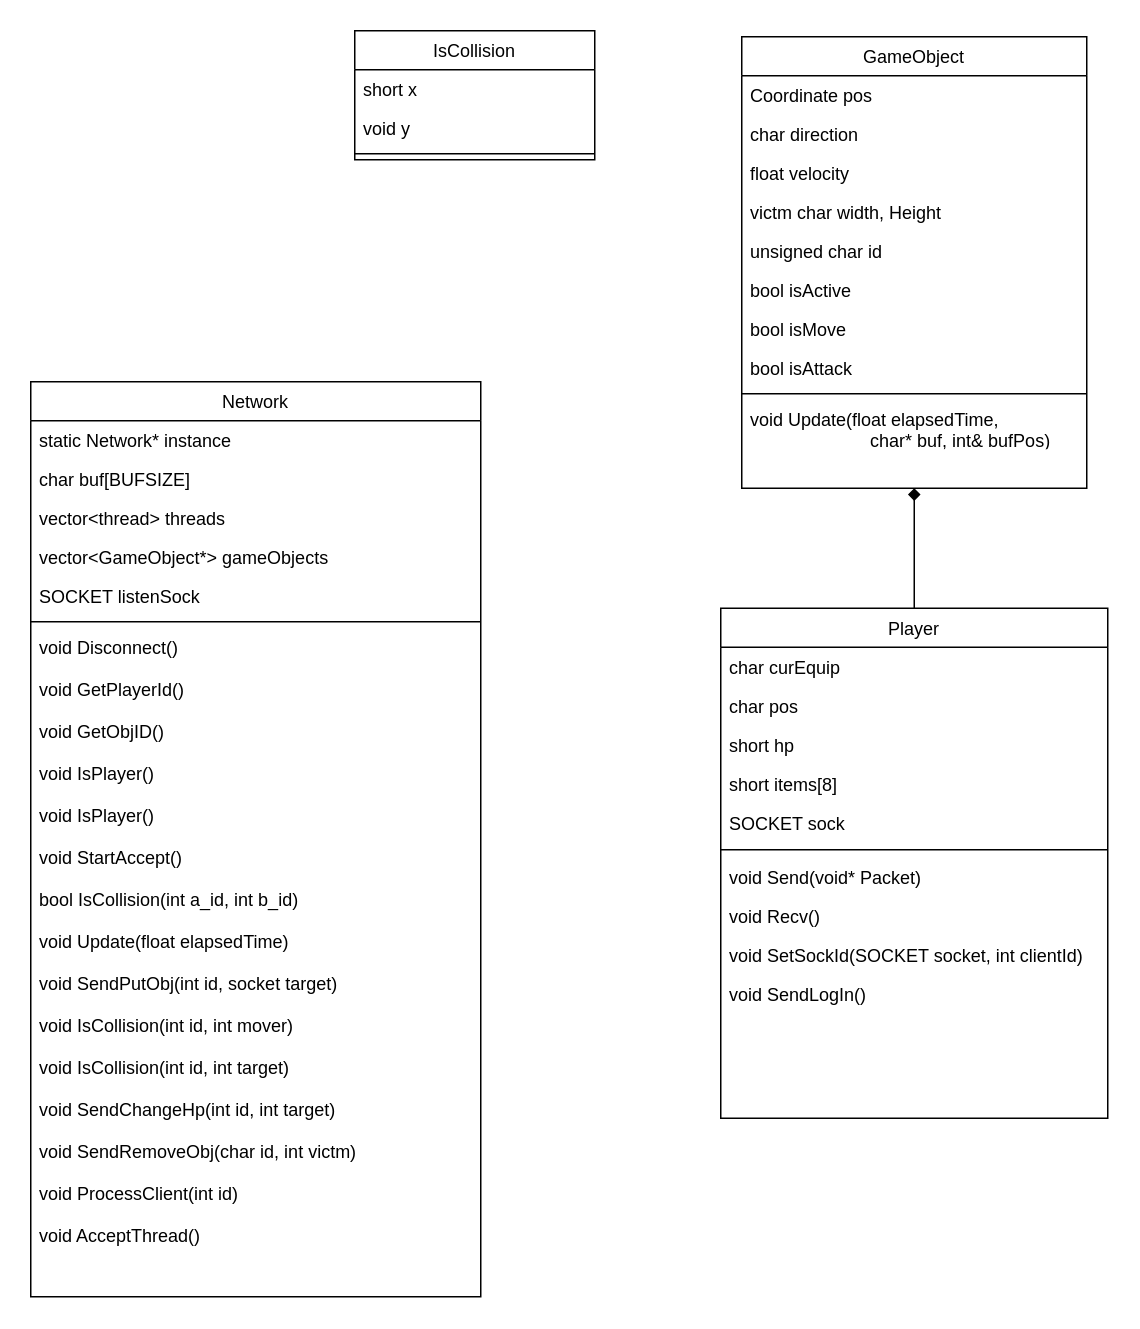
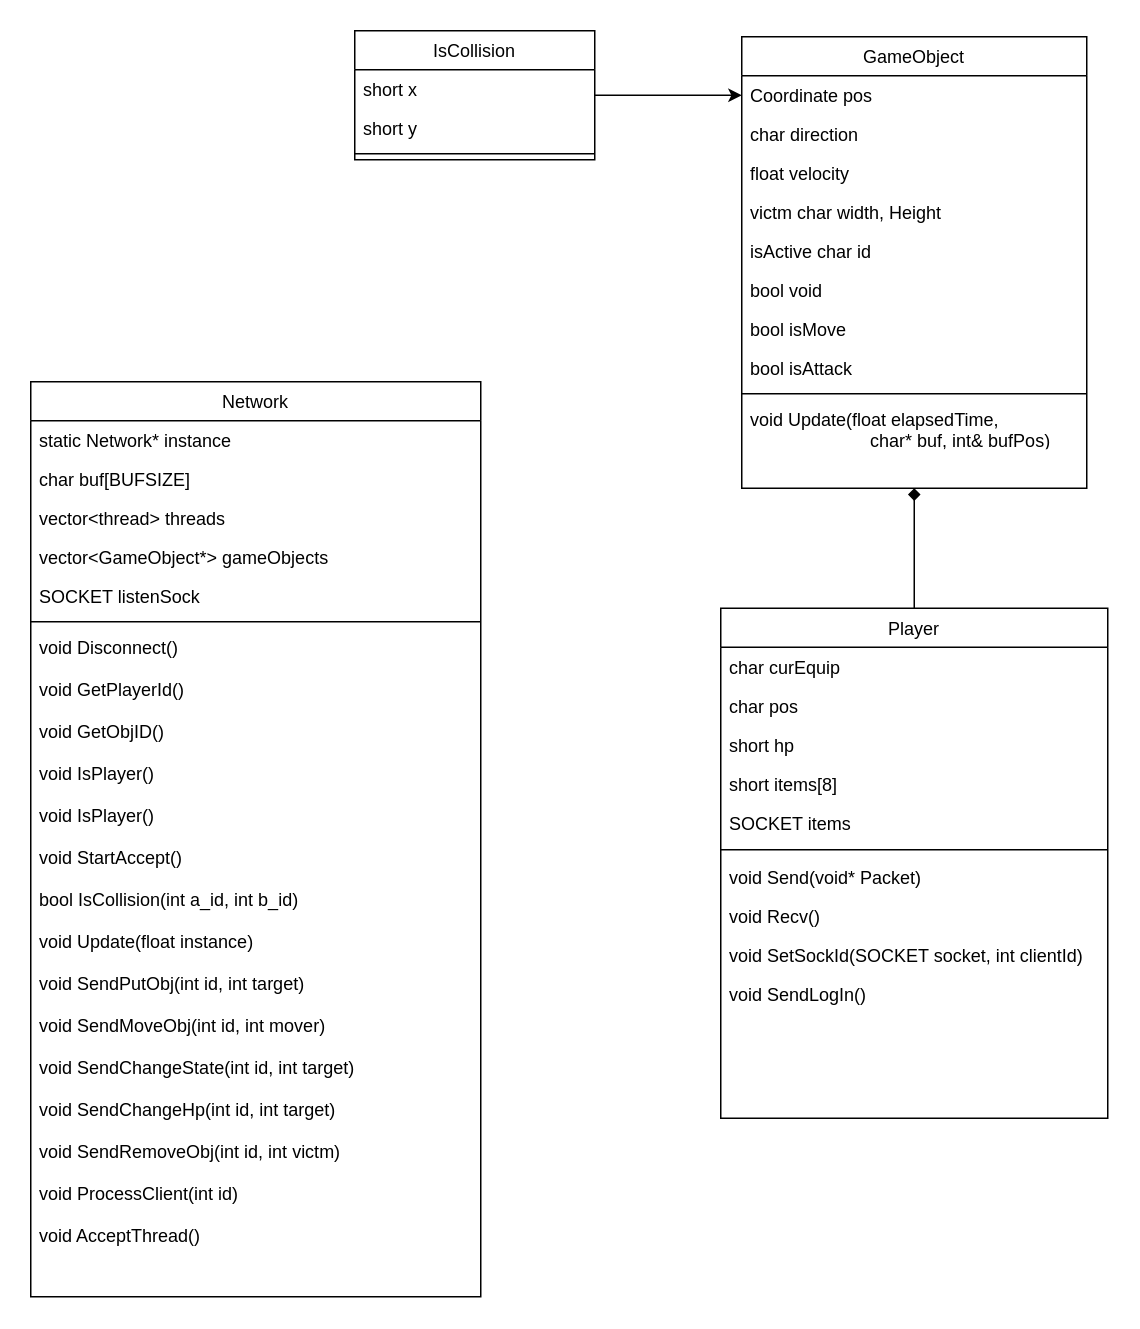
  <mxCell id="0" />
  <mxCell id="1" parent="0" />
  <mxCell id="2" style="edgeStyle=orthogonalEdgeStyle;rounded=0;orthogonalLoop=1;jettySize=auto;html=1;entryX=0.5;entryY=1;entryDx=0;entryDy=0;endArrow=diamond;" parent="1" source="3" target="19" edge="1"><mxGeometry relative="1" as="geometry" /></mxCell>
  <mxCell id="3" value="Player" style="swimlane;fontStyle=0;align=center;verticalAlign=top;childLayout=stackLayout;horizontal=1;startSize=26;horizontalStack=0;resizeParent=1;resizeLast=0;collapsible=1;marginBottom=0;rounded=0;shadow=0;strokeWidth=1;" parent="1" vertex="1"><mxGeometry x="480" y="405" width="258" height="340" as="geometry"><mxRectangle x="130" y="380" width="160" height="26" as="alternateBounds" /></mxGeometry></mxCell>
  <mxCell id="4" value="char curEquip" style="text;align=left;verticalAlign=top;spacingLeft=4;spacingRight=4;overflow=hidden;rotatable=0;points=[[0,0.5],[1,0.5]];portConstraint=eastwest;rounded=0;shadow=0;html=0;" parent="3" vertex="1"><mxGeometry y="26" width="258" height="26" as="geometry" /></mxCell>
  <mxCell id="5" value="char pos" style="text;align=left;verticalAlign=top;spacingLeft=4;spacingRight=4;overflow=hidden;rotatable=0;points=[[0,0.5],[1,0.5]];portConstraint=eastwest;rounded=0;shadow=0;html=0;" parent="3" vertex="1"><mxGeometry y="52" width="258" height="26" as="geometry" /></mxCell>
  <mxCell id="6" value="short hp" style="text;align=left;verticalAlign=top;spacingLeft=4;spacingRight=4;overflow=hidden;rotatable=0;points=[[0,0.5],[1,0.5]];portConstraint=eastwest;rounded=0;shadow=0;html=0;" parent="3" vertex="1"><mxGeometry y="78" width="258" height="26" as="geometry" /></mxCell>
  <mxCell id="7" value="short items[8]" style="text;align=left;verticalAlign=top;spacingLeft=4;spacingRight=4;overflow=hidden;rotatable=0;points=[[0,0.5],[1,0.5]];portConstraint=eastwest;rounded=0;shadow=0;html=0;" parent="3" vertex="1"><mxGeometry y="104" width="258" height="26" as="geometry" /></mxCell>
- <mxCell id="8" value="SOCKET sock" style="text;align=left;verticalAlign=top;spacingLeft=4;spacingRight=4;overflow=hidden;rotatable=0;points=[[0,0.5],[1,0.5]];portConstraint=eastwest;rounded=0;shadow=0;html=0;" vertex="1" parent="3"><mxGeometry y="130" width="258" height="26" as="geometry" /></mxCell>
+ <mxCell id="8" value="SOCKET items" style="text;align=left;verticalAlign=top;spacingLeft=4;spacingRight=4;overflow=hidden;rotatable=0;points=[[0,0.5],[1,0.5]];portConstraint=eastwest;rounded=0;shadow=0;html=0;" vertex="1" parent="3"><mxGeometry y="130" width="258" height="26" as="geometry" /></mxCell>
  <mxCell id="9" value="" style="line;html=1;strokeWidth=1;align=left;verticalAlign=middle;spacingTop=-1;spacingLeft=3;spacingRight=3;rotatable=0;labelPosition=right;points=[];portConstraint=eastwest;" parent="3" vertex="1"><mxGeometry y="156" width="258" height="10" as="geometry" /></mxCell>
  <mxCell id="10" value="void Send(void* Packet)" style="text;align=left;verticalAlign=top;spacingLeft=4;spacingRight=4;overflow=hidden;rotatable=0;points=[[0,0.5],[1,0.5]];portConstraint=eastwest;rounded=0;shadow=0;html=0;" vertex="1" parent="3"><mxGeometry y="166" width="258" height="26" as="geometry" /></mxCell>
  <mxCell id="11" value="void Recv()" style="text;align=left;verticalAlign=top;spacingLeft=4;spacingRight=4;overflow=hidden;rotatable=0;points=[[0,0.5],[1,0.5]];portConstraint=eastwest;rounded=0;shadow=0;html=0;" vertex="1" parent="3"><mxGeometry y="192" width="258" height="26" as="geometry" /></mxCell>
  <mxCell id="12" value="void SetSockId(SOCKET socket, int clientId)" style="text;align=left;verticalAlign=top;spacingLeft=4;spacingRight=4;overflow=hidden;rotatable=0;points=[[0,0.5],[1,0.5]];portConstraint=eastwest;rounded=0;shadow=0;html=0;" vertex="1" parent="3"><mxGeometry y="218" width="258" height="26" as="geometry" /></mxCell>
  <mxCell id="13" value="void SendLogIn()" style="text;align=left;verticalAlign=top;spacingLeft=4;spacingRight=4;overflow=hidden;rotatable=0;points=[[0,0.5],[1,0.5]];portConstraint=eastwest;rounded=0;shadow=0;html=0;" vertex="1" parent="3"><mxGeometry y="244" width="258" height="26" as="geometry" /></mxCell>
+ <mxCell id="14" style="edgeStyle=orthogonalEdgeStyle;rounded=0;orthogonalLoop=1;jettySize=auto;html=1;entryX=0;entryY=0.5;entryDx=0;entryDy=0;" parent="1" source="15" target="20" edge="1"><mxGeometry relative="1" as="geometry" /></mxCell>
  <mxCell id="15" value="IsCollision" style="swimlane;fontStyle=0;align=center;verticalAlign=top;childLayout=stackLayout;horizontal=1;startSize=26;horizontalStack=0;resizeParent=1;resizeLast=0;collapsible=1;marginBottom=0;rounded=0;shadow=0;strokeWidth=1;" parent="1" vertex="1"><mxGeometry x="236" y="20" width="160" height="86" as="geometry"><mxRectangle x="550" y="140" width="160" height="26" as="alternateBounds" /></mxGeometry></mxCell>
  <mxCell id="16" value="short x" style="text;align=left;verticalAlign=top;spacingLeft=4;spacingRight=4;overflow=hidden;rotatable=0;points=[[0,0.5],[1,0.5]];portConstraint=eastwest;rounded=0;shadow=0;html=0;" parent="15" vertex="1"><mxGeometry y="26" width="160" height="26" as="geometry" /></mxCell>
- <mxCell id="17" value="void y" style="text;align=left;verticalAlign=top;spacingLeft=4;spacingRight=4;overflow=hidden;rotatable=0;points=[[0,0.5],[1,0.5]];portConstraint=eastwest;rounded=0;shadow=0;html=0;" parent="15" vertex="1"><mxGeometry y="52" width="160" height="26" as="geometry" /></mxCell>
+ <mxCell id="17" value="short y" style="text;align=left;verticalAlign=top;spacingLeft=4;spacingRight=4;overflow=hidden;rotatable=0;points=[[0,0.5],[1,0.5]];portConstraint=eastwest;rounded=0;shadow=0;html=0;" parent="15" vertex="1"><mxGeometry y="52" width="160" height="26" as="geometry" /></mxCell>
  <mxCell id="18" value="" style="line;html=1;strokeWidth=1;align=left;verticalAlign=middle;spacingTop=-1;spacingLeft=3;spacingRight=3;rotatable=0;labelPosition=right;points=[];portConstraint=eastwest;" parent="15" vertex="1"><mxGeometry y="78" width="160" height="8" as="geometry" /></mxCell>
  <mxCell id="19" value="GameObject" style="swimlane;fontStyle=0;align=center;verticalAlign=top;childLayout=stackLayout;horizontal=1;startSize=26;horizontalStack=0;resizeParent=1;resizeLast=0;collapsible=1;marginBottom=0;rounded=0;shadow=0;strokeWidth=1;" parent="1" vertex="1"><mxGeometry x="494" y="24" width="230" height="301" as="geometry"><mxRectangle x="550" y="140" width="160" height="26" as="alternateBounds" /></mxGeometry></mxCell>
  <mxCell id="20" value="Coordinate pos" style="text;align=left;verticalAlign=top;spacingLeft=4;spacingRight=4;overflow=hidden;rotatable=0;points=[[0,0.5],[1,0.5]];portConstraint=eastwest;rounded=0;shadow=0;html=0;" parent="19" vertex="1"><mxGeometry y="26" width="230" height="26" as="geometry" /></mxCell>
  <mxCell id="21" value="char direction" style="text;align=left;verticalAlign=top;spacingLeft=4;spacingRight=4;overflow=hidden;rotatable=0;points=[[0,0.5],[1,0.5]];portConstraint=eastwest;rounded=0;shadow=0;html=0;" parent="19" vertex="1"><mxGeometry y="52" width="230" height="26" as="geometry" /></mxCell>
  <mxCell id="22" value="float velocity" style="text;align=left;verticalAlign=top;spacingLeft=4;spacingRight=4;overflow=hidden;rotatable=0;points=[[0,0.5],[1,0.5]];portConstraint=eastwest;" parent="19" vertex="1"><mxGeometry y="78" width="230" height="26" as="geometry" /></mxCell>
  <mxCell id="23" value="victm char width, Height" style="text;align=left;verticalAlign=top;spacingLeft=4;spacingRight=4;overflow=hidden;rotatable=0;points=[[0,0.5],[1,0.5]];portConstraint=eastwest;" parent="19" vertex="1"><mxGeometry y="104" width="230" height="26" as="geometry" /></mxCell>
- <mxCell id="24" value="unsigned char id" style="text;align=left;verticalAlign=top;spacingLeft=4;spacingRight=4;overflow=hidden;rotatable=0;points=[[0,0.5],[1,0.5]];portConstraint=eastwest;" parent="19" vertex="1"><mxGeometry y="130" width="230" height="26" as="geometry" /></mxCell>
- <mxCell id="25" value="bool isActive" style="text;align=left;verticalAlign=top;spacingLeft=4;spacingRight=4;overflow=hidden;rotatable=0;points=[[0,0.5],[1,0.5]];portConstraint=eastwest;" parent="19" vertex="1"><mxGeometry y="156" width="230" height="26" as="geometry" /></mxCell>
+ <mxCell id="24" value="isActive char id" style="text;align=left;verticalAlign=top;spacingLeft=4;spacingRight=4;overflow=hidden;rotatable=0;points=[[0,0.5],[1,0.5]];portConstraint=eastwest;" parent="19" vertex="1"><mxGeometry y="130" width="230" height="26" as="geometry" /></mxCell>
+ <mxCell id="25" value="bool void" style="text;align=left;verticalAlign=top;spacingLeft=4;spacingRight=4;overflow=hidden;rotatable=0;points=[[0,0.5],[1,0.5]];portConstraint=eastwest;" parent="19" vertex="1"><mxGeometry y="156" width="230" height="26" as="geometry" /></mxCell>
  <mxCell id="26" value="bool isMove" style="text;align=left;verticalAlign=top;spacingLeft=4;spacingRight=4;overflow=hidden;rotatable=0;points=[[0,0.5],[1,0.5]];portConstraint=eastwest;" vertex="1" parent="19"><mxGeometry y="182" width="230" height="26" as="geometry" /></mxCell>
  <mxCell id="27" value="bool isAttack" style="text;align=left;verticalAlign=top;spacingLeft=4;spacingRight=4;overflow=hidden;rotatable=0;points=[[0,0.5],[1,0.5]];portConstraint=eastwest;" vertex="1" parent="19"><mxGeometry y="208" width="230" height="26" as="geometry" /></mxCell>
  <mxCell id="28" value="" style="line;html=1;strokeWidth=1;align=left;verticalAlign=middle;spacingTop=-1;spacingLeft=3;spacingRight=3;rotatable=0;labelPosition=right;points=[];portConstraint=eastwest;" parent="19" vertex="1"><mxGeometry y="234" width="230" height="8" as="geometry" /></mxCell>
  <mxCell id="29" value="void Update(float elapsedTime, &#10;                        char* buf, int&amp; bufPos)" style="text;align=left;verticalAlign=top;spacingLeft=4;spacingRight=4;overflow=hidden;rotatable=0;points=[[0,0.5],[1,0.5]];portConstraint=eastwest;rounded=0;shadow=0;html=0;" parent="19" vertex="1"><mxGeometry y="242" width="230" height="28" as="geometry" /></mxCell>
  <mxCell id="30" value="Network" style="swimlane;fontStyle=0;align=center;verticalAlign=top;childLayout=stackLayout;horizontal=1;startSize=26;horizontalStack=0;resizeParent=1;resizeLast=0;collapsible=1;marginBottom=0;rounded=0;shadow=0;strokeWidth=1;" vertex="1" parent="1"><mxGeometry x="20" y="254" width="300" height="610" as="geometry"><mxRectangle x="550" y="140" width="160" height="26" as="alternateBounds" /></mxGeometry></mxCell>
  <mxCell id="31" value="static Network* instance" style="text;align=left;verticalAlign=top;spacingLeft=4;spacingRight=4;overflow=hidden;rotatable=0;points=[[0,0.5],[1,0.5]];portConstraint=eastwest;rounded=0;shadow=0;html=0;" vertex="1" parent="30"><mxGeometry y="26" width="300" height="26" as="geometry" /></mxCell>
  <mxCell id="32" value="char buf[BUFSIZE]" style="text;align=left;verticalAlign=top;spacingLeft=4;spacingRight=4;overflow=hidden;rotatable=0;points=[[0,0.5],[1,0.5]];portConstraint=eastwest;rounded=0;shadow=0;html=0;" vertex="1" parent="30"><mxGeometry y="52" width="300" height="26" as="geometry" /></mxCell>
  <mxCell id="33" value="vector&lt;thread&gt; threads" style="text;align=left;verticalAlign=top;spacingLeft=4;spacingRight=4;overflow=hidden;rotatable=0;points=[[0,0.5],[1,0.5]];portConstraint=eastwest;" vertex="1" parent="30"><mxGeometry y="78" width="300" height="26" as="geometry" /></mxCell>
  <mxCell id="34" value="vector&lt;GameObject*&gt; gameObjects" style="text;align=left;verticalAlign=top;spacingLeft=4;spacingRight=4;overflow=hidden;rotatable=0;points=[[0,0.5],[1,0.5]];portConstraint=eastwest;" vertex="1" parent="30"><mxGeometry y="104" width="300" height="26" as="geometry" /></mxCell>
  <mxCell id="35" value="SOCKET listenSock" style="text;align=left;verticalAlign=top;spacingLeft=4;spacingRight=4;overflow=hidden;rotatable=0;points=[[0,0.5],[1,0.5]];portConstraint=eastwest;" vertex="1" parent="30"><mxGeometry y="130" width="300" height="26" as="geometry" /></mxCell>
  <mxCell id="36" value="" style="line;html=1;strokeWidth=1;align=left;verticalAlign=middle;spacingTop=-1;spacingLeft=3;spacingRight=3;rotatable=0;labelPosition=right;points=[];portConstraint=eastwest;" vertex="1" parent="30"><mxGeometry y="156" width="300" height="8" as="geometry" /></mxCell>
  <mxCell id="37" value="void Disconnect()" style="text;align=left;verticalAlign=top;spacingLeft=4;spacingRight=4;overflow=hidden;rotatable=0;points=[[0,0.5],[1,0.5]];portConstraint=eastwest;rounded=0;shadow=0;html=0;" vertex="1" parent="30"><mxGeometry y="164" width="300" height="28" as="geometry" /></mxCell>
  <mxCell id="38" value="void GetPlayerId()" style="text;align=left;verticalAlign=top;spacingLeft=4;spacingRight=4;overflow=hidden;rotatable=0;points=[[0,0.5],[1,0.5]];portConstraint=eastwest;rounded=0;shadow=0;html=0;" vertex="1" parent="30"><mxGeometry y="192" width="300" height="28" as="geometry" /></mxCell>
  <mxCell id="39" value="void GetObjID()" style="text;align=left;verticalAlign=top;spacingLeft=4;spacingRight=4;overflow=hidden;rotatable=0;points=[[0,0.5],[1,0.5]];portConstraint=eastwest;rounded=0;shadow=0;html=0;" vertex="1" parent="30"><mxGeometry y="220" width="300" height="28" as="geometry" /></mxCell>
  <mxCell id="40" value="void IsPlayer()" style="text;align=left;verticalAlign=top;spacingLeft=4;spacingRight=4;overflow=hidden;rotatable=0;points=[[0,0.5],[1,0.5]];portConstraint=eastwest;rounded=0;shadow=0;html=0;" vertex="1" parent="30"><mxGeometry y="248" width="300" height="28" as="geometry" /></mxCell>
  <mxCell id="41" value="void IsPlayer()" style="text;align=left;verticalAlign=top;spacingLeft=4;spacingRight=4;overflow=hidden;rotatable=0;points=[[0,0.5],[1,0.5]];portConstraint=eastwest;rounded=0;shadow=0;html=0;" vertex="1" parent="30"><mxGeometry y="276" width="300" height="28" as="geometry" /></mxCell>
  <mxCell id="42" value="void StartAccept()" style="text;align=left;verticalAlign=top;spacingLeft=4;spacingRight=4;overflow=hidden;rotatable=0;points=[[0,0.5],[1,0.5]];portConstraint=eastwest;rounded=0;shadow=0;html=0;" vertex="1" parent="30"><mxGeometry y="304" width="300" height="28" as="geometry" /></mxCell>
  <mxCell id="43" value="bool IsCollision(int a_id, int b_id)" style="text;align=left;verticalAlign=top;spacingLeft=4;spacingRight=4;overflow=hidden;rotatable=0;points=[[0,0.5],[1,0.5]];portConstraint=eastwest;rounded=0;shadow=0;html=0;" vertex="1" parent="30"><mxGeometry y="332" width="300" height="28" as="geometry" /></mxCell>
- <mxCell id="44" value="void Update(float elapsedTime)" style="text;align=left;verticalAlign=top;spacingLeft=4;spacingRight=4;overflow=hidden;rotatable=0;points=[[0,0.5],[1,0.5]];portConstraint=eastwest;rounded=0;shadow=0;html=0;" vertex="1" parent="30"><mxGeometry y="360" width="300" height="28" as="geometry" /></mxCell>
- <mxCell id="45" value="void SendPutObj(int id, socket target)" style="text;align=left;verticalAlign=top;spacingLeft=4;spacingRight=4;overflow=hidden;rotatable=0;points=[[0,0.5],[1,0.5]];portConstraint=eastwest;rounded=0;shadow=0;html=0;" vertex="1" parent="30"><mxGeometry y="388" width="300" height="28" as="geometry" /></mxCell>
- <mxCell id="46" value="void IsCollision(int id, int mover)" style="text;align=left;verticalAlign=top;spacingLeft=4;spacingRight=4;overflow=hidden;rotatable=0;points=[[0,0.5],[1,0.5]];portConstraint=eastwest;rounded=0;shadow=0;html=0;" vertex="1" parent="30"><mxGeometry y="416" width="300" height="28" as="geometry" /></mxCell>
- <mxCell id="47" value="void IsCollision(int id, int target)" style="text;align=left;verticalAlign=top;spacingLeft=4;spacingRight=4;overflow=hidden;rotatable=0;points=[[0,0.5],[1,0.5]];portConstraint=eastwest;rounded=0;shadow=0;html=0;" vertex="1" parent="30"><mxGeometry y="444" width="300" height="28" as="geometry" /></mxCell>
+ <mxCell id="44" value="void Update(float instance)" style="text;align=left;verticalAlign=top;spacingLeft=4;spacingRight=4;overflow=hidden;rotatable=0;points=[[0,0.5],[1,0.5]];portConstraint=eastwest;rounded=0;shadow=0;html=0;" vertex="1" parent="30"><mxGeometry y="360" width="300" height="28" as="geometry" /></mxCell>
+ <mxCell id="45" value="void SendPutObj(int id, int target)" style="text;align=left;verticalAlign=top;spacingLeft=4;spacingRight=4;overflow=hidden;rotatable=0;points=[[0,0.5],[1,0.5]];portConstraint=eastwest;rounded=0;shadow=0;html=0;" vertex="1" parent="30"><mxGeometry y="388" width="300" height="28" as="geometry" /></mxCell>
+ <mxCell id="46" value="void SendMoveObj(int id, int mover)" style="text;align=left;verticalAlign=top;spacingLeft=4;spacingRight=4;overflow=hidden;rotatable=0;points=[[0,0.5],[1,0.5]];portConstraint=eastwest;rounded=0;shadow=0;html=0;" vertex="1" parent="30"><mxGeometry y="416" width="300" height="28" as="geometry" /></mxCell>
+ <mxCell id="47" value="void SendChangeState(int id, int target)" style="text;align=left;verticalAlign=top;spacingLeft=4;spacingRight=4;overflow=hidden;rotatable=0;points=[[0,0.5],[1,0.5]];portConstraint=eastwest;rounded=0;shadow=0;html=0;" vertex="1" parent="30"><mxGeometry y="444" width="300" height="28" as="geometry" /></mxCell>
  <mxCell id="48" value="void SendChangeHp(int id, int target)" style="text;align=left;verticalAlign=top;spacingLeft=4;spacingRight=4;overflow=hidden;rotatable=0;points=[[0,0.5],[1,0.5]];portConstraint=eastwest;rounded=0;shadow=0;html=0;" vertex="1" parent="30"><mxGeometry y="472" width="300" height="28" as="geometry" /></mxCell>
- <mxCell id="49" value="void SendRemoveObj(char id, int victm)" style="text;align=left;verticalAlign=top;spacingLeft=4;spacingRight=4;overflow=hidden;rotatable=0;points=[[0,0.5],[1,0.5]];portConstraint=eastwest;rounded=0;shadow=0;html=0;" vertex="1" parent="30"><mxGeometry y="500" width="300" height="28" as="geometry" /></mxCell>
+ <mxCell id="49" value="void SendRemoveObj(int id, int victm)" style="text;align=left;verticalAlign=top;spacingLeft=4;spacingRight=4;overflow=hidden;rotatable=0;points=[[0,0.5],[1,0.5]];portConstraint=eastwest;rounded=0;shadow=0;html=0;" vertex="1" parent="30"><mxGeometry y="500" width="300" height="28" as="geometry" /></mxCell>
  <mxCell id="50" value="void ProcessClient(int id)" style="text;align=left;verticalAlign=top;spacingLeft=4;spacingRight=4;overflow=hidden;rotatable=0;points=[[0,0.5],[1,0.5]];portConstraint=eastwest;rounded=0;shadow=0;html=0;" vertex="1" parent="30"><mxGeometry y="528" width="300" height="28" as="geometry" /></mxCell>
  <mxCell id="51" value="void AcceptThread()" style="text;align=left;verticalAlign=top;spacingLeft=4;spacingRight=4;overflow=hidden;rotatable=0;points=[[0,0.5],[1,0.5]];portConstraint=eastwest;rounded=0;shadow=0;html=0;" vertex="1" parent="30"><mxGeometry y="556" width="300" height="28" as="geometry" /></mxCell>
